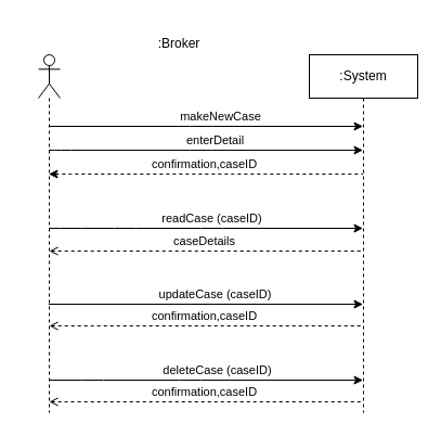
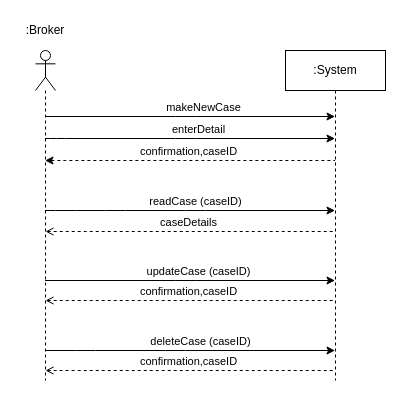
  <mxCell id="0" />
  <mxCell id="1" parent="0" />
  <mxCell id="2" value="" style="shape=umlLifeline;participant=umlActor;perimeter=lifelinePerimeter;whiteSpace=wrap;html=1;container=1;collapsible=0;recursiveResize=0;verticalAlign=top;spacingTop=36;outlineConnect=0;" parent="1" vertex="1"><mxGeometry x="35" y="50" width="20" height="330" as="geometry" /></mxCell>
  <mxCell id="3" value=":System" style="shape=umlLifeline;perimeter=lifelinePerimeter;whiteSpace=wrap;html=1;container=1;collapsible=0;recursiveResize=0;outlineConnect=0;" parent="1" vertex="1"><mxGeometry x="285" y="50" width="100" height="330" as="geometry" /></mxCell>
  <mxCell id="4" value="" style="endArrow=classic;html=1;" parent="1" edge="1"><mxGeometry width="50" height="50" relative="1" as="geometry"><mxPoint x="44.5" y="116" as="sourcePoint" /><mxPoint x="334.5" y="116" as="targetPoint" /><Array as="points"><mxPoint x="185" y="116" /></Array></mxGeometry></mxCell>
  <mxCell id="5" value="makeNewCase" style="edgeLabel;html=1;align=center;verticalAlign=middle;resizable=0;points=[];" parent="4" vertex="1" connectable="0"><mxGeometry x="0.119" y="1" relative="1" as="geometry"><mxPoint x="-3.83" y="-9" as="offset" /></mxGeometry></mxCell>
  <mxCell id="6" value="" style="endArrow=none;html=1;startArrow=classic;startFill=1;endFill=0;dashed=1;" parent="1" edge="1"><mxGeometry width="50" height="50" relative="1" as="geometry"><mxPoint x="44.5" y="160" as="sourcePoint" /><mxPoint x="334.5" y="160" as="targetPoint" /><Array as="points"><mxPoint x="75" y="160" /><mxPoint x="225" y="160" /></Array></mxGeometry></mxCell>
  <mxCell id="7" value="confirmation,caseID" style="edgeLabel;html=1;align=center;verticalAlign=middle;resizable=0;points=[];" parent="6" vertex="1" connectable="0"><mxGeometry x="-0.035" y="1" relative="1" as="geometry"><mxPoint x="2.5" y="-9" as="offset" /></mxGeometry></mxCell>
  <mxCell id="8" value="" style="endArrow=classic;html=1;" parent="1" edge="1"><mxGeometry width="50" height="50" relative="1" as="geometry"><mxPoint x="44.5" y="350" as="sourcePoint" /><mxPoint x="334.5" y="350" as="targetPoint" /><Array as="points"><mxPoint x="85" y="350" /><mxPoint x="175" y="350" /></Array></mxGeometry></mxCell>
  <mxCell id="9" value="deleteCase (caseID)" style="edgeLabel;html=1;align=center;verticalAlign=middle;resizable=0;points=[];" parent="8" vertex="1" connectable="0"><mxGeometry x="0.119" y="1" relative="1" as="geometry"><mxPoint x="-6.66" y="-9" as="offset" /></mxGeometry></mxCell>
  <mxCell id="10" value="" style="endArrow=none;html=1;startArrow=open;startFill=0;endFill=0;dashed=1;" parent="1" edge="1"><mxGeometry width="50" height="50" relative="1" as="geometry"><mxPoint x="45" y="370" as="sourcePoint" /><mxPoint x="334.5" y="370" as="targetPoint" /><Array as="points"><mxPoint x="65" y="370" /><mxPoint x="115" y="370" /></Array></mxGeometry></mxCell>
  <mxCell id="11" value="confirmation,caseID" style="edgeLabel;html=1;align=center;verticalAlign=middle;resizable=0;points=[];" parent="10" vertex="1" connectable="0"><mxGeometry x="-0.035" y="1" relative="1" as="geometry"><mxPoint x="2.5" y="-9" as="offset" /></mxGeometry></mxCell>
  <mxCell id="12" value="" style="endArrow=classic;html=1;" parent="1" edge="1"><mxGeometry width="50" height="50" relative="1" as="geometry"><mxPoint x="44.5" y="138" as="sourcePoint" /><mxPoint x="334.5" y="138" as="targetPoint" /><Array as="points"><mxPoint x="55" y="138" /><mxPoint x="185" y="138" /></Array></mxGeometry></mxCell>
  <mxCell id="13" value="enterDetail" style="edgeLabel;html=1;align=center;verticalAlign=middle;resizable=0;points=[];" parent="12" vertex="1" connectable="0"><mxGeometry x="0.119" y="1" relative="1" as="geometry"><mxPoint x="-9.16" y="-9" as="offset" /></mxGeometry></mxCell>
  <mxCell id="14" value="" style="endArrow=classic;html=1;" parent="1" edge="1"><mxGeometry width="50" height="50" relative="1" as="geometry"><mxPoint x="44.5" y="280" as="sourcePoint" /><mxPoint x="334.5" y="280" as="targetPoint" /><Array as="points"><mxPoint x="185.33" y="280" /></Array></mxGeometry></mxCell>
  <mxCell id="15" value="updateCase (caseID)" style="edgeLabel;html=1;align=center;verticalAlign=middle;resizable=0;points=[];" parent="14" vertex="1" connectable="0"><mxGeometry x="0.119" y="1" relative="1" as="geometry"><mxPoint x="-9.16" y="-9" as="offset" /></mxGeometry></mxCell>
  <mxCell id="16" value="" style="endArrow=none;html=1;startArrow=open;startFill=0;endFill=0;dashed=1;" parent="1" edge="1"><mxGeometry width="50" height="50" relative="1" as="geometry"><mxPoint x="44.997" y="300" as="sourcePoint" /><mxPoint x="334.5" y="300" as="targetPoint" /><Array as="points"><mxPoint x="95.33" y="300" /></Array></mxGeometry></mxCell>
  <mxCell id="17" value="confirmation,caseID" style="edgeLabel;html=1;align=center;verticalAlign=middle;resizable=0;points=[];" parent="16" vertex="1" connectable="0"><mxGeometry x="-0.035" y="1" relative="1" as="geometry"><mxPoint x="2.5" y="-9" as="offset" /></mxGeometry></mxCell>
  <mxCell id="18" value="" style="endArrow=classic;html=1;" parent="1" edge="1"><mxGeometry width="50" height="50" relative="1" as="geometry"><mxPoint x="44.5" y="210" as="sourcePoint" /><mxPoint x="334.5" y="210" as="targetPoint" /><Array as="points"><mxPoint x="65" y="210" /><mxPoint x="115" y="210" /><mxPoint x="195" y="210" /></Array></mxGeometry></mxCell>
  <mxCell id="19" value="readCase (caseID)" style="edgeLabel;html=1;align=center;verticalAlign=middle;resizable=0;points=[];" parent="18" vertex="1" connectable="0"><mxGeometry x="0.032" y="1" relative="1" as="geometry"><mxPoint y="-9" as="offset" /></mxGeometry></mxCell>
  <mxCell id="20" value="" style="endArrow=none;html=1;startArrow=open;startFill=0;endFill=0;dashed=1;" parent="1" edge="1"><mxGeometry width="50" height="50" relative="1" as="geometry"><mxPoint x="44.997" y="231" as="sourcePoint" /><mxPoint x="334.5" y="231" as="targetPoint" /><Array as="points"><mxPoint x="95.33" y="231" /></Array></mxGeometry></mxCell>
  <mxCell id="21" value="caseDetails" style="edgeLabel;html=1;align=center;verticalAlign=middle;resizable=0;points=[];" parent="20" vertex="1" connectable="0"><mxGeometry x="-0.035" y="1" relative="1" as="geometry"><mxPoint x="2.5" y="-9" as="offset" /></mxGeometry></mxCell>
- <mxCell id="22" value=":Broker" style="text;html=1;strokeColor=none;fillColor=none;align=center;verticalAlign=middle;whiteSpace=wrap;rounded=0;" vertex="1" parent="1"><mxGeometry x="140" y="30" width="50" height="20" as="geometry" /></mxCell>
+ <mxCell id="22" value=":Broker" style="text;html=1;strokeColor=none;fillColor=none;align=center;verticalAlign=middle;whiteSpace=wrap;rounded=0;" vertex="1" parent="1"><mxGeometry x="20" y="20" width="50" height="20" as="geometry" /></mxCell>
